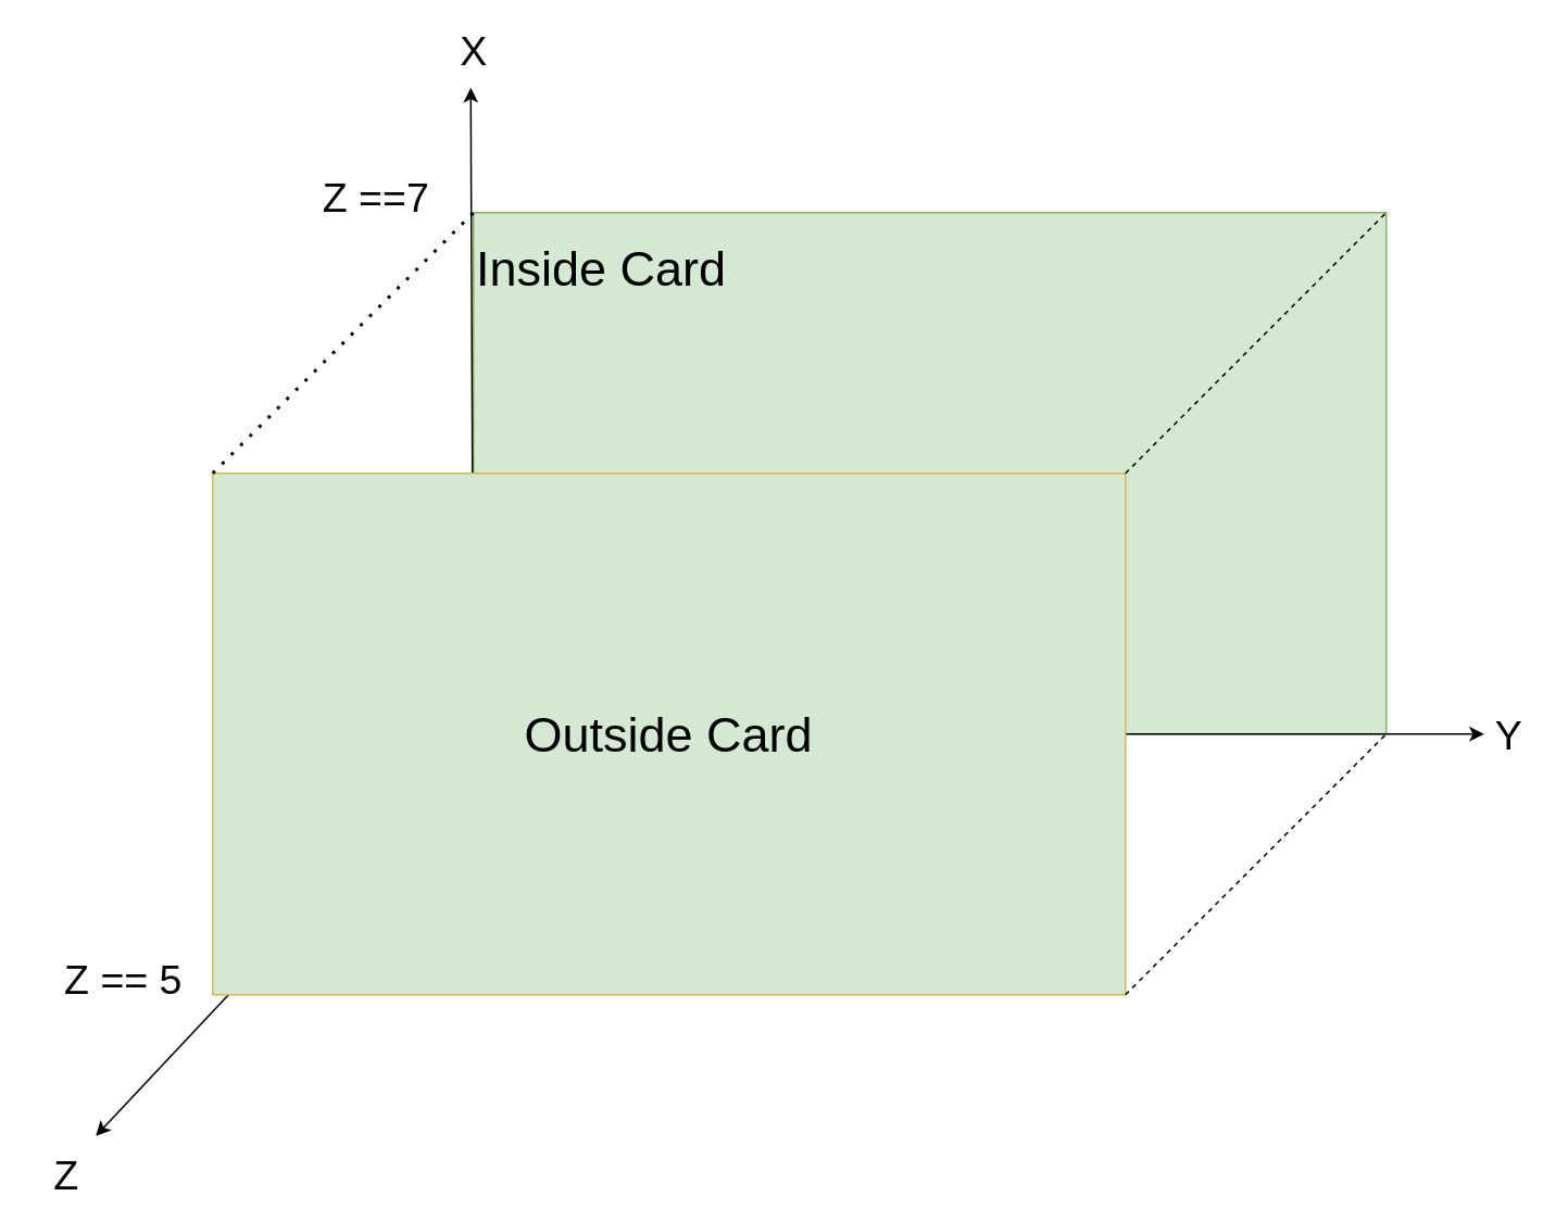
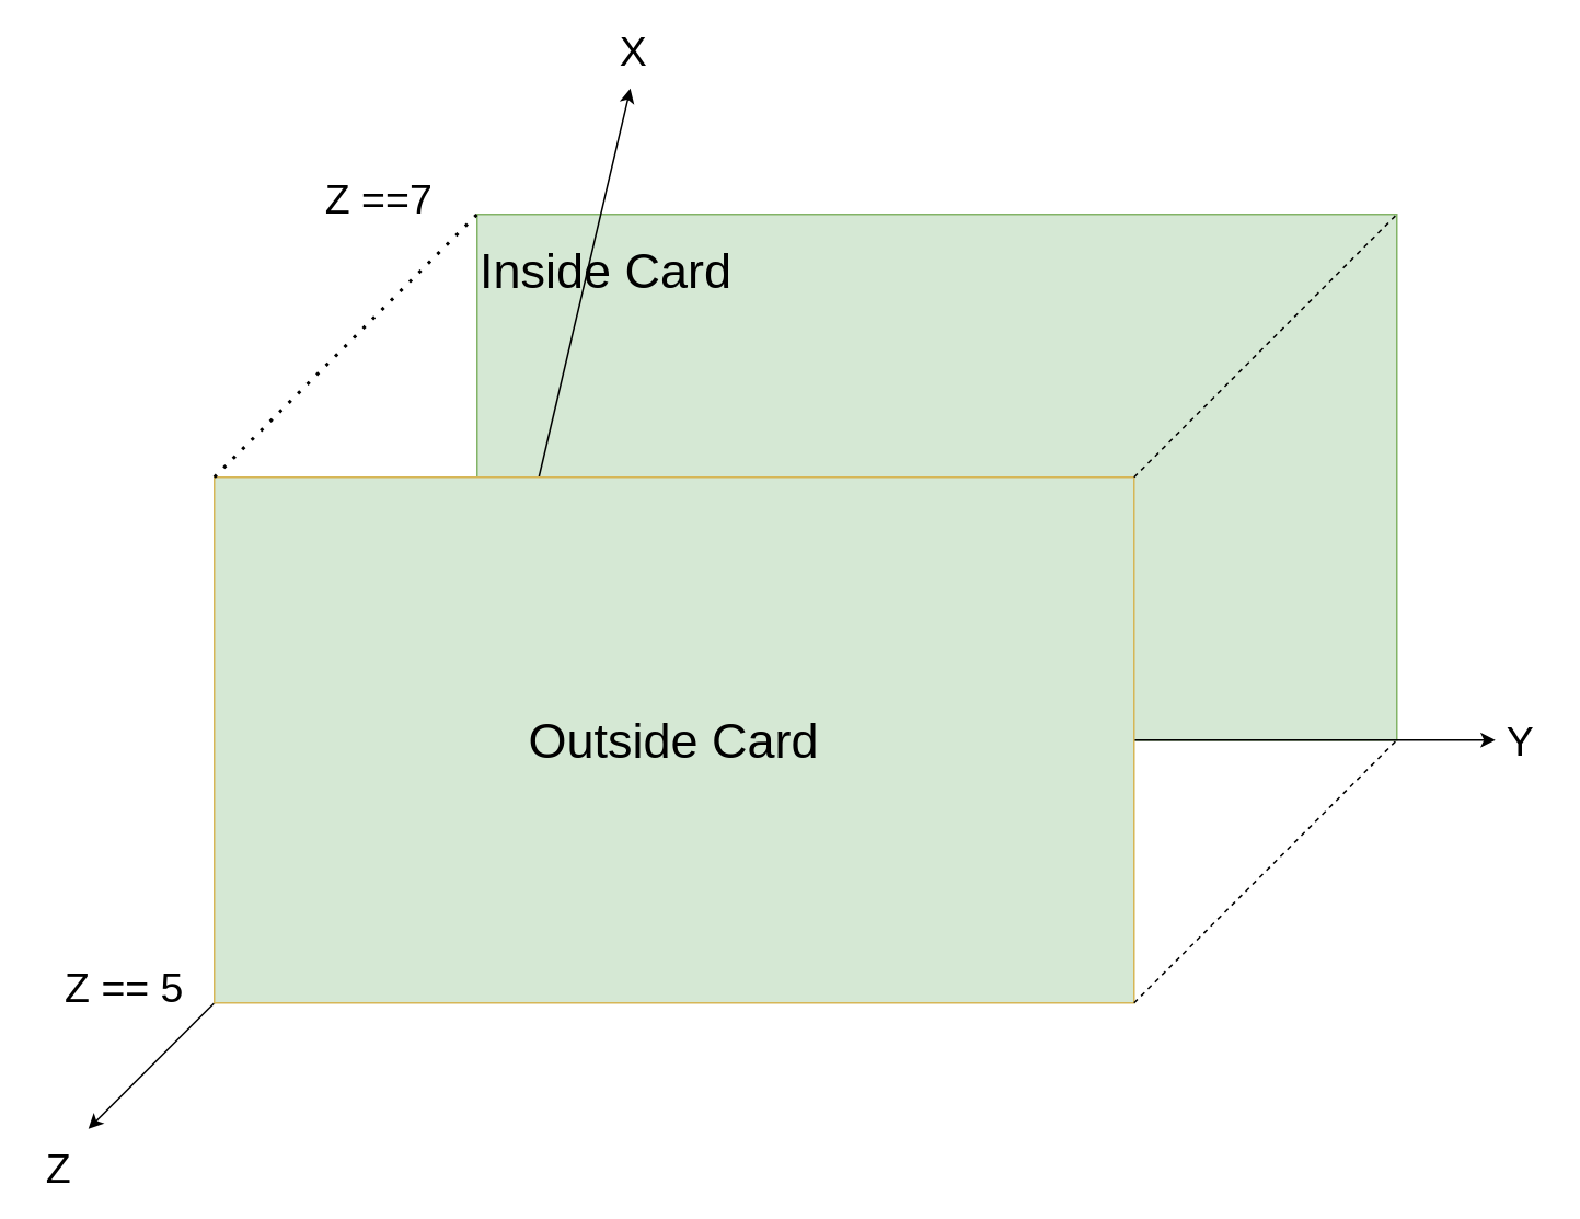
  <mxCell id="0" />
  <mxCell id="1" parent="0" />
  <mxCell id="2" value="&lt;font style=&quot;font-size: 25px&quot;&gt;Z ==7&lt;/font&gt;" style="text;html=1;align=center;verticalAlign=middle;resizable=0;points=[];autosize=1;" vertex="1" parent="1"><mxGeometry x="190" y="110" width="80" height="20" as="geometry" /></mxCell>
  <mxCell id="3" value="&lt;font style=&quot;font-size: 30px&quot;&gt;Inside Card&lt;br&gt;&lt;br&gt;&lt;br&gt;&lt;br&gt;&lt;br&gt;&lt;br&gt;&lt;br&gt;&lt;br&gt;&lt;/font&gt;" style="rounded=0;whiteSpace=wrap;html=1;fillColor=#d5e8d4;strokeColor=#82b366;align=left;" vertex="1" parent="1"><mxGeometry x="290" y="130" width="560" height="320" as="geometry" /></mxCell>
  <mxCell id="4" value="" style="endArrow=classic;html=1;" edge="1" parent="1"><mxGeometry width="50" height="50" relative="1" as="geometry"><mxPoint x="290" y="450" as="sourcePoint" /><mxPoint x="910" y="450" as="targetPoint" /></mxGeometry></mxCell>
  <mxCell id="5" value="" style="endArrow=classic;html=1;entryX=0.444;entryY=1.667;entryDx=0;entryDy=0;entryPerimeter=0;" edge="1" parent="1" target="7"><mxGeometry width="50" height="50" relative="1" as="geometry"><mxPoint x="290" y="450" as="sourcePoint" /><mxPoint x="290" y="90" as="targetPoint" /></mxGeometry></mxCell>
  <mxCell id="6" value="" style="endArrow=classic;html=1;entryX=1.111;entryY=-0.667;entryDx=0;entryDy=0;entryPerimeter=0;" edge="1" parent="1" target="9"><mxGeometry width="50" height="50" relative="1" as="geometry"><mxPoint x="290" y="450" as="sourcePoint" /><mxPoint x="70" y="670" as="targetPoint" /></mxGeometry></mxCell>
- <mxCell id="7" value="&lt;font style=&quot;font-size: 25px&quot;&gt;X&lt;/font&gt;" style="text;html=1;align=center;verticalAlign=middle;resizable=0;points=[];autosize=1;strokeWidth=7;" vertex="1" parent="1"><mxGeometry x="275" y="20" width="30" height="20" as="geometry" /></mxCell>
+ <mxCell id="7" value="&lt;font style=&quot;font-size: 25px&quot;&gt;X&lt;/font&gt;" style="text;html=1;align=center;verticalAlign=middle;resizable=0;points=[];autosize=1;strokeWidth=7;" vertex="1" parent="1"><mxGeometry x="370" y="20" width="30" height="20" as="geometry" /></mxCell>
  <mxCell id="8" value="&lt;font style=&quot;font-size: 25px&quot;&gt;Y&lt;/font&gt;" style="text;html=1;align=center;verticalAlign=middle;resizable=0;points=[];autosize=1;" vertex="1" parent="1"><mxGeometry x="910" y="440" width="30" height="20" as="geometry" /></mxCell>
- <mxCell id="9" value="&lt;font style=&quot;font-size: 25px&quot;&gt;Z&lt;/font&gt;" style="text;html=1;align=center;verticalAlign=middle;resizable=0;points=[];autosize=1;" vertex="1" parent="1"><mxGeometry x="25" y="710" width="30" height="20" as="geometry" /></mxCell>
+ <mxCell id="9" value="&lt;font style=&quot;font-size: 25px&quot;&gt;Z&lt;/font&gt;" style="text;html=1;align=center;verticalAlign=middle;resizable=0;points=[];autosize=1;" vertex="1" parent="1"><mxGeometry x="20" y="700" width="30" height="20" as="geometry" /></mxCell>
  <mxCell id="10" value="&lt;font style=&quot;font-size: 30px&quot;&gt;Outside Card&lt;/font&gt;" style="rounded=0;whiteSpace=wrap;html=1;fillColor=#d5e8d4;strokeColor=#d6b656;rotation=0;" vertex="1" parent="1"><mxGeometry x="130" y="290" width="560" height="320" as="geometry" /></mxCell>
  <mxCell id="11" value="&lt;font style=&quot;font-size: 25px&quot;&gt;Z == 5&lt;/font&gt;" style="text;html=1;align=center;verticalAlign=middle;resizable=0;points=[];autosize=1;" vertex="1" parent="1"><mxGeometry x="30" y="590" width="90" height="20" as="geometry" /></mxCell>
  <mxCell id="12" value="" style="endArrow=none;dashed=1;html=1;dashPattern=1 3;strokeWidth=2;exitX=0;exitY=0;exitDx=0;exitDy=0;entryX=0;entryY=0;entryDx=0;entryDy=0;" edge="1" parent="1" source="10" target="3"><mxGeometry width="50" height="50" relative="1" as="geometry"><mxPoint x="420" y="630" as="sourcePoint" /><mxPoint x="470" y="580" as="targetPoint" /></mxGeometry></mxCell>
  <mxCell id="13" value="" style="endArrow=none;dashed=1;html=1;exitX=1;exitY=0;exitDx=0;exitDy=0;entryX=1;entryY=0;entryDx=0;entryDy=0;" edge="1" parent="1" source="10" target="3"><mxGeometry width="50" height="50" relative="1" as="geometry"><mxPoint x="420" y="630" as="sourcePoint" /><mxPoint x="470" y="580" as="targetPoint" /></mxGeometry></mxCell>
  <mxCell id="14" value="" style="endArrow=none;dashed=1;html=1;exitX=1;exitY=1;exitDx=0;exitDy=0;entryX=1;entryY=1;entryDx=0;entryDy=0;" edge="1" parent="1" source="10" target="3"><mxGeometry width="50" height="50" relative="1" as="geometry"><mxPoint x="420" y="630" as="sourcePoint" /><mxPoint x="470" y="580" as="targetPoint" /></mxGeometry></mxCell>
